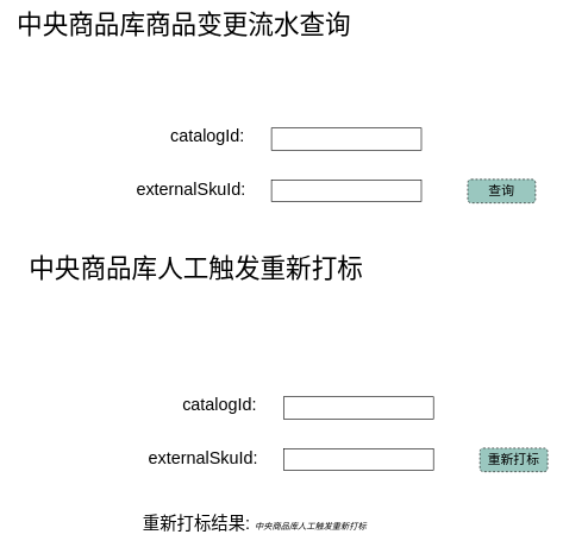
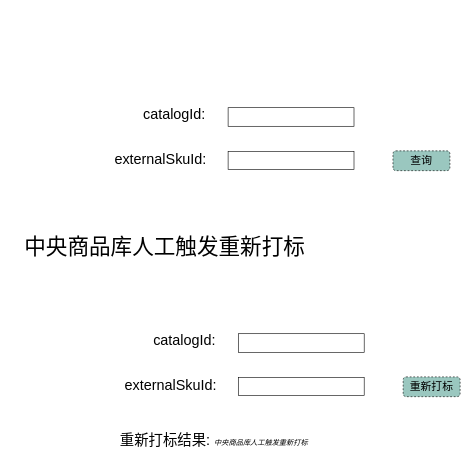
  <mxCell id="0" />
  <mxCell id="1" parent="0" />
  <mxCell id="2" value="" style="rounded=0;whiteSpace=wrap;html=1;" vertex="1" parent="1"><mxGeometry x="380" y="179" width="210" height="31" as="geometry" /></mxCell>
  <mxCell id="3" value="" style="rounded=0;whiteSpace=wrap;html=1;" vertex="1" parent="1"><mxGeometry x="380" y="252" width="210" height="30" as="geometry" /></mxCell>
  <mxCell id="4" value="&lt;font style=&quot;font-size: 24px&quot;&gt;catalogId:&lt;/font&gt;" style="text;html=1;resizable=0;autosize=1;align=center;verticalAlign=middle;points=[];fillColor=none;strokeColor=none;rounded=0;" vertex="1" parent="1"><mxGeometry x="232" y="179" width="115" height="22" as="geometry" /></mxCell>
  <mxCell id="5" value="&lt;font style=&quot;font-size: 24px&quot;&gt;externalSkuId:&lt;/font&gt;" style="text;html=1;resizable=0;autosize=1;align=center;verticalAlign=middle;points=[];fillColor=none;strokeColor=none;rounded=0;" vertex="1" parent="1"><mxGeometry x="184" y="254" width="166" height="22" as="geometry" /></mxCell>
  <mxCell id="6" value="&lt;font style=&quot;font-size: 18px&quot;&gt;查询&lt;/font&gt;" style="rounded=1;whiteSpace=wrap;html=1;fillColor=#9AC7BF;dashed=1;" vertex="1" parent="1"><mxGeometry x="655" y="251" width="95" height="33" as="geometry" /></mxCell>
- <mxCell id="7" value="&lt;font style=&quot;font-size: 36px&quot;&gt;中央商品库商品变更流水查询&lt;/font&gt;" style="text;html=1;resizable=0;autosize=1;align=center;verticalAlign=middle;points=[];fillColor=none;strokeColor=none;rounded=0;" vertex="1" parent="1"><mxGeometry x="20" y="20" width="473" height="26" as="geometry" /></mxCell>
  <mxCell id="8" value="" style="rounded=0;whiteSpace=wrap;html=1;" vertex="1" parent="1"><mxGeometry x="397" y="556" width="210" height="31" as="geometry" /></mxCell>
  <mxCell id="9" value="" style="rounded=0;whiteSpace=wrap;html=1;" vertex="1" parent="1"><mxGeometry x="397" y="629" width="210" height="30" as="geometry" /></mxCell>
  <mxCell id="10" value="&lt;font style=&quot;font-size: 24px&quot;&gt;catalogId:&lt;/font&gt;" style="text;html=1;resizable=0;autosize=1;align=center;verticalAlign=middle;points=[];fillColor=none;strokeColor=none;rounded=0;" vertex="1" parent="1"><mxGeometry x="249" y="556" width="115" height="22" as="geometry" /></mxCell>
  <mxCell id="11" value="&lt;font style=&quot;font-size: 24px&quot;&gt;externalSkuId:&lt;/font&gt;" style="text;html=1;resizable=0;autosize=1;align=center;verticalAlign=middle;points=[];fillColor=none;strokeColor=none;rounded=0;" vertex="1" parent="1"><mxGeometry x="201" y="631" width="166" height="22" as="geometry" /></mxCell>
  <mxCell id="12" value="&lt;font size=&quot;4&quot;&gt;重新打标&lt;/font&gt;" style="rounded=1;whiteSpace=wrap;html=1;fillColor=#9AC7BF;dashed=1;" vertex="1" parent="1"><mxGeometry x="672" y="628" width="95" height="33" as="geometry" /></mxCell>
- <mxCell id="13" value="&lt;font style=&quot;font-size: 36px&quot;&gt;中央商品库人工触发重新打标&lt;/font&gt;" style="text;html=1;resizable=0;autosize=1;align=center;verticalAlign=middle;points=[];fillColor=none;strokeColor=none;rounded=0;" vertex="1" parent="1"><mxGeometry x="37" y="362" width="473" height="26" as="geometry" /></mxCell>
+ <mxCell id="13" value="&lt;font style=&quot;font-size: 36px&quot;&gt;中央商品库人工触发重新打标&lt;/font&gt;" style="text;html=1;resizable=0;autosize=1;align=center;verticalAlign=middle;points=[];fillColor=none;strokeColor=none;rounded=0;" vertex="1" parent="1"><mxGeometry x="37" y="397" width="473" height="26" as="geometry" /></mxCell>
  <mxCell id="14" value="&lt;div&gt;&lt;font size=&quot;5&quot;&gt;重新打标结果: &lt;/font&gt;&lt;i&gt;&lt;font style=&quot;font-size: 12px&quot;&gt;中央商品库人工触发重新打标&lt;/font&gt;&lt;/i&gt;&lt;/div&gt;" style="text;html=1;resizable=0;autosize=1;align=center;verticalAlign=middle;points=[];fillColor=none;strokeColor=none;rounded=0;" vertex="1" parent="1"><mxGeometry x="198" y="723" width="316" height="22" as="geometry" /></mxCell>
